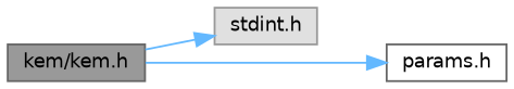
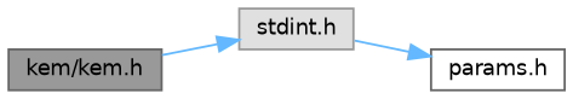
  digraph {
    rankdir=LR
    node [fontname=Helvetica fontsize=10 shape=box style=filled]
    edge [color=steelblue1 fontname=Helvetica fontsize=10 labelfontname=Helvetica labelfontsize=10 style=solid]
    n1 [color=gray40 fillcolor=grey60 fontcolor=black height=0.2 label="kem/kem.h" width=0.4]
    n2 [color=grey60 fillcolor="#E0E0E0" height=0.2 label="stdint.h" width=0.4]
    n3 [color=grey40 fillcolor=white height=0.2 label="params.h" width=0.4]
    n1 -> n2
-   n1 -> n3
+   n2 -> n3
  }
